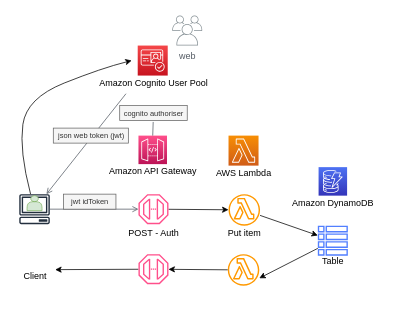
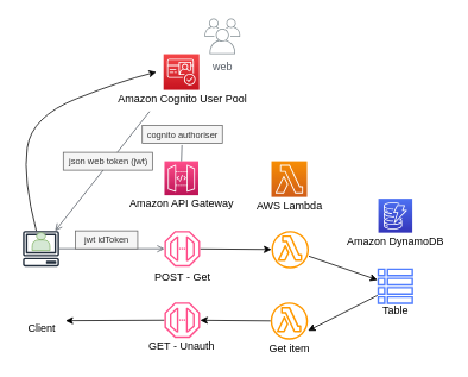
  <mxCell id="0" />
  <mxCell id="1" parent="0" />
  <mxCell id="2" value="" style="sketch=0;outlineConnect=0;fontColor=#232F3E;gradientColor=none;fillColor=#232F3E;strokeColor=none;dashed=0;verticalLabelPosition=bottom;verticalAlign=top;align=center;html=1;fontSize=12;fontStyle=0;aspect=fixed;pointerEvents=1;shape=mxgraph.aws4.client;" vertex="1" parent="1"><mxGeometry x="25" y="258" width="41.05" height="40" as="geometry" /></mxCell>
  <mxCell id="3" value="" style="sketch=0;points=[[0,0,0],[0.25,0,0],[0.5,0,0],[0.75,0,0],[1,0,0],[0,1,0],[0.25,1,0],[0.5,1,0],[0.75,1,0],[1,1,0],[0,0.25,0],[0,0.5,0],[0,0.75,0],[1,0.25,0],[1,0.5,0],[1,0.75,0]];outlineConnect=0;fontColor=#232F3E;gradientColor=#FF4F8B;gradientDirection=north;fillColor=#BC1356;strokeColor=#ffffff;dashed=0;verticalLabelPosition=bottom;verticalAlign=top;align=center;html=1;fontSize=12;fontStyle=0;aspect=fixed;shape=mxgraph.aws4.resourceIcon;resIcon=mxgraph.aws4.api_gateway;" vertex="1" parent="1"><mxGeometry x="184" y="180" width="38" height="38" as="geometry" /></mxCell>
  <mxCell id="4" value="" style="edgeStyle=none;rounded=0;orthogonalLoop=1;jettySize=auto;html=1;" edge="1" parent="1" source="5" target="11"><mxGeometry relative="1" as="geometry" /></mxCell>
  <mxCell id="5" value="" style="sketch=0;outlineConnect=0;fontColor=#232F3E;gradientColor=none;fillColor=#FF4F8B;strokeColor=none;dashed=0;verticalLabelPosition=bottom;verticalAlign=top;align=center;html=1;fontSize=12;fontStyle=0;aspect=fixed;pointerEvents=1;shape=mxgraph.aws4.endpoint;" vertex="1" parent="1"><mxGeometry x="184" y="258" width="40" height="40" as="geometry" /></mxCell>
  <mxCell id="6" style="edgeStyle=none;rounded=0;orthogonalLoop=1;jettySize=auto;html=1;entryX=1.049;entryY=0.03;entryDx=0;entryDy=0;entryPerimeter=0;" edge="1" parent="1" source="7" target="17"><mxGeometry relative="1" as="geometry" /></mxCell>
  <mxCell id="7" value="" style="sketch=0;outlineConnect=0;fontColor=#232F3E;gradientColor=none;fillColor=#FF4F8B;strokeColor=none;dashed=0;verticalLabelPosition=bottom;verticalAlign=top;align=center;html=1;fontSize=12;fontStyle=0;aspect=fixed;pointerEvents=1;shape=mxgraph.aws4.endpoint;" vertex="1" parent="1"><mxGeometry x="184" y="338" width="40" height="40" as="geometry" /></mxCell>
  <mxCell id="8" value="" style="sketch=0;points=[[0,0,0],[0.25,0,0],[0.5,0,0],[0.75,0,0],[1,0,0],[0,1,0],[0.25,1,0],[0.5,1,0],[0.75,1,0],[1,1,0],[0,0.25,0],[0,0.5,0],[0,0.75,0],[1,0.25,0],[1,0.5,0],[1,0.75,0]];outlineConnect=0;fontColor=#232F3E;gradientColor=#F54749;gradientDirection=north;fillColor=#C7131F;strokeColor=#ffffff;dashed=0;verticalLabelPosition=bottom;verticalAlign=top;align=center;html=1;fontSize=12;fontStyle=0;aspect=fixed;shape=mxgraph.aws4.resourceIcon;resIcon=mxgraph.aws4.cognito;" vertex="1" parent="1"><mxGeometry x="183" y="60" width="40" height="40" as="geometry" /></mxCell>
  <mxCell id="9" value="" style="sketch=0;points=[[0,0,0],[0.25,0,0],[0.5,0,0],[0.75,0,0],[1,0,0],[0,1,0],[0.25,1,0],[0.5,1,0],[0.75,1,0],[1,1,0],[0,0.25,0],[0,0.5,0],[0,0.75,0],[1,0.25,0],[1,0.5,0],[1,0.75,0]];outlineConnect=0;fontColor=#232F3E;gradientColor=#F78E04;gradientDirection=north;fillColor=#D05C17;strokeColor=#ffffff;dashed=0;verticalLabelPosition=bottom;verticalAlign=top;align=center;html=1;fontSize=12;fontStyle=0;aspect=fixed;shape=mxgraph.aws4.resourceIcon;resIcon=mxgraph.aws4.lambda;" vertex="1" parent="1"><mxGeometry x="304" y="180" width="40" height="40" as="geometry" /></mxCell>
  <mxCell id="10" value="" style="edgeStyle=none;rounded=0;orthogonalLoop=1;jettySize=auto;html=1;" edge="1" parent="1" source="11" target="16"><mxGeometry relative="1" as="geometry" /></mxCell>
  <mxCell id="11" value="" style="sketch=0;outlineConnect=0;fontColor=#232F3E;gradientColor=none;fillColor=#FF9900;strokeColor=none;dashed=0;verticalLabelPosition=bottom;verticalAlign=top;align=center;html=1;fontSize=12;fontStyle=0;aspect=fixed;pointerEvents=1;shape=mxgraph.aws4.lambda_function;" vertex="1" parent="1"><mxGeometry x="304" y="258" width="42" height="42" as="geometry" /></mxCell>
  <mxCell id="12" style="edgeStyle=none;rounded=0;orthogonalLoop=1;jettySize=auto;html=1;" edge="1" parent="1" source="13" target="7"><mxGeometry relative="1" as="geometry" /></mxCell>
  <mxCell id="13" value="" style="sketch=0;outlineConnect=0;fontColor=#232F3E;gradientColor=none;fillColor=#FF9900;strokeColor=none;dashed=0;verticalLabelPosition=bottom;verticalAlign=top;align=center;html=1;fontSize=12;fontStyle=0;aspect=fixed;pointerEvents=1;shape=mxgraph.aws4.lambda_function;" vertex="1" parent="1"><mxGeometry x="303" y="338" width="42" height="42" as="geometry" /></mxCell>
  <mxCell id="14" value="" style="sketch=0;points=[[0,0,0],[0.25,0,0],[0.5,0,0],[0.75,0,0],[1,0,0],[0,1,0],[0.25,1,0],[0.5,1,0],[0.75,1,0],[1,1,0],[0,0.25,0],[0,0.5,0],[0,0.75,0],[1,0.25,0],[1,0.5,0],[1,0.75,0]];outlineConnect=0;fontColor=#232F3E;gradientColor=#4D72F3;gradientDirection=north;fillColor=#3334B9;strokeColor=#ffffff;dashed=0;verticalLabelPosition=bottom;verticalAlign=top;align=center;html=1;fontSize=12;fontStyle=0;aspect=fixed;shape=mxgraph.aws4.resourceIcon;resIcon=mxgraph.aws4.dynamodb;" vertex="1" parent="1"><mxGeometry x="424" y="222" width="38" height="38" as="geometry" /></mxCell>
  <mxCell id="15" style="edgeStyle=none;rounded=0;orthogonalLoop=1;jettySize=auto;html=1;entryX=1;entryY=0.762;entryDx=0;entryDy=0;entryPerimeter=0;" edge="1" parent="1" source="16" target="13"><mxGeometry relative="1" as="geometry" /></mxCell>
  <mxCell id="16" value="" style="sketch=0;outlineConnect=0;fontColor=#232F3E;gradientColor=none;fillColor=#527FFF;strokeColor=none;dashed=0;verticalLabelPosition=bottom;verticalAlign=top;align=center;html=1;fontSize=12;fontStyle=0;aspect=fixed;pointerEvents=1;shape=mxgraph.aws4.table;" vertex="1" parent="1"><mxGeometry x="423" y="300" width="40" height="40" as="geometry" /></mxCell>
  <mxCell id="17" value="Client" style="text;html=1;resizable=0;autosize=1;align=center;verticalAlign=middle;points=[];fillColor=none;strokeColor=none;rounded=0;" vertex="1" parent="1"><mxGeometry x="20.53" y="358" width="50" height="20" as="geometry" /></mxCell>
  <mxCell id="18" value="Table&lt;span style=&quot;color: rgba(0 , 0 , 0 , 0) ; font-family: monospace ; font-size: 0px&quot;&gt;%3CmxGraphModel%3E%3Croot%3E%3CmxCell%20id%3D%220%22%2F%3E%3CmxCell%20id%3D%221%22%20parent%3D%220%22%2F%3E%3CmxCell%20id%3D%222%22%20value%3D%22Client%22%20style%3D%22text%3Bhtml%3D1%3Bresizable%3D0%3Bautosize%3D1%3Balign%3Dcenter%3BverticalAlign%3Dmiddle%3Bpoints%3D%5B%5D%3BfillColor%3Dnone%3BstrokeColor%3Dnone%3Brounded%3D0%3B%22%20vertex%3D%221%22%20parent%3D%221%22%3E%3CmxGeometry%20x%3D%2275.53%22%20y%3D%22278%22%20width%3D%2250%22%20height%3D%2220%22%20as%3D%22geometry%22%2F%3E%3C%2FmxCell%3E%3C%2Froot%3E%3C%2FmxGraphModel%3E&lt;/span&gt;&lt;span style=&quot;color: rgba(0 , 0 , 0 , 0) ; font-family: monospace ; font-size: 0px&quot;&gt;%3CmxGraphModel%3E%3Croot%3E%3CmxCell%20id%3D%220%22%2F%3E%3CmxCell%20id%3D%221%22%20parent%3D%220%22%2F%3E%3CmxCell%20id%3D%222%22%20value%3D%22Client%22%20style%3D%22text%3Bhtml%3D1%3Bresizable%3D0%3Bautosize%3D1%3Balign%3Dcenter%3BverticalAlign%3Dmiddle%3Bpoints%3D%5B%5D%3BfillColor%3Dnone%3BstrokeColor%3Dnone%3Brounded%3D0%3B%22%20vertex%3D%221%22%20parent%3D%221%22%3E%3CmxGeometry%20x%3D%2275.53%22%20y%3D%22278%22%20width%3D%2250%22%20height%3D%2220%22%20as%3D%22geometry%22%2F%3E%3C%2FmxCell%3E%3C%2Froot%3E%3C%2FmxGraphModel%3E&lt;/span&gt;" style="text;html=1;resizable=0;autosize=1;align=center;verticalAlign=middle;points=[];fillColor=none;strokeColor=none;rounded=0;" vertex="1" parent="1"><mxGeometry x="423" y="338" width="40" height="20" as="geometry" /></mxCell>
  <mxCell id="19" value="Amazon DynamoDB&lt;span style=&quot;color: rgba(0 , 0 , 0 , 0) ; font-family: monospace ; font-size: 0px&quot;&gt;%3CmxGraphModel%3E%3Croot%3E%3CmxCell%20id%3D%220%22%2F%3E%3CmxCell%20id%3D%221%22%20parent%3D%220%22%2F%3E%3CmxCell%20id%3D%222%22%20value%3D%22Table%26lt%3Bspan%20style%3D%26quot%3Bcolor%3A%20rgba(0%20%2C%200%20%2C%200%20%2C%200)%20%3B%20font-family%3A%20monospace%20%3B%20font-size%3A%200px%26quot%3B%26gt%3B%253CmxGraphModel%253E%253Croot%253E%253CmxCell%2520id%253D%25220%2522%252F%253E%253CmxCell%2520id%253D%25221%2522%2520parent%253D%25220%2522%252F%253E%253CmxCell%2520id%253D%25222%2522%2520value%253D%2522Client%2522%2520style%253D%2522text%253Bhtml%253D1%253Bresizable%253D0%253Bautosize%253D1%253Balign%253Dcenter%253BverticalAlign%253Dmiddle%253Bpoints%253D%255B%255D%253BfillColor%253Dnone%253BstrokeColor%253Dnone%253Brounded%253D0%253B%2522%2520vertex%253D%25221%2522%2520parent%253D%25221%2522%253E%253CmxGeometry%2520x%253D%252275.53%2522%2520y%253D%2522278%2522%2520width%253D%252250%2522%2520height%253D%252220%2522%2520as%253D%2522geometry%2522%252F%253E%253C%252FmxCell%253E%253C%252Froot%253E%253C%252FmxGraphModel%253E%26lt%3B%2Fspan%26gt%3B%26lt%3Bspan%20style%3D%26quot%3Bcolor%3A%20rgba(0%20%2C%200%20%2C%200%20%2C%200)%20%3B%20font-family%3A%20monospace%20%3B%20font-size%3A%200px%26quot%3B%26gt%3B%253CmxGraphModel%253E%253Croot%253E%253CmxCell%2520id%253D%25220%2522%252F%253E%253CmxCell%2520id%253D%25221%2522%2520parent%253D%25220%2522%252F%253E%253CmxCell%2520id%253D%25222%2522%2520value%253D%2522Client%2522%2520style%253D%2522text%253Bhtml%253D1%253Bresizable%253D0%253Bautosize%253D1%253Balign%253Dcenter%253BverticalAlign%253Dmiddle%253Bpoints%253D%255B%255D%253BfillColor%253Dnone%253BstrokeColor%253Dnone%253Brounded%253D0%253B%2522%2520vertex%253D%25221%2522%2520parent%253D%25221%2522%253E%253CmxGeometry%2520x%253D%252275.53%2522%2520y%253D%2522278%2522%2520width%253D%252250%2522%2520height%253D%252220%2522%2520as%253D%2522geometry%2522%252F%253E%253C%252FmxCell%253E%253C%252Froot%253E%253C%252FmxGraphModel%253E%26lt%3B%2Fspan%26gt%3B%22%20style%3D%22text%3Bhtml%3D1%3Bresizable%3D0%3Bautosize%3D1%3Balign%3Dcenter%3BverticalAlign%3Dmiddle%3Bpoints%3D%5B%5D%3BfillColor%3Dnone%3BstrokeColor%3Dnone%3Brounded%3D0%3B%22%20vertex%3D%221%22%20parent%3D%221%22%3E%3CmxGeometry%20x%3D%22439%22%20y%3D%22318%22%20width%3D%2240%22%20height%3D%2220%22%20as%3D%22geometry%22%2F%3E%3C%2FmxCell%3E%3C%2Froot%3E%3C%2FmxGraphModel%3E&lt;/span&gt;" style="text;html=1;resizable=0;autosize=1;align=center;verticalAlign=middle;points=[];fillColor=none;strokeColor=none;rounded=0;" vertex="1" parent="1"><mxGeometry x="383" y="260" width="120" height="20" as="geometry" /></mxCell>
  <mxCell id="20" value="AWS Lambda&lt;span style=&quot;color: rgba(0 , 0 , 0 , 0) ; font-family: monospace ; font-size: 0px&quot;&gt;%3CmxGraphModel%3E%3Croot%3E%3CmxCell%20id%3D%220%22%2F%3E%3CmxCell%20id%3D%221%22%20parent%3D%220%22%2F%3E%3CmxCell%20id%3D%222%22%20value%3D%22Table%26lt%3Bspan%20style%3D%26quot%3Bcolor%3A%20rgba(0%20%2C%200%20%2C%200%20%2C%200)%20%3B%20font-family%3A%20monospace%20%3B%20font-size%3A%200px%26quot%3B%26gt%3B%253CmxGraphModel%253E%253Croot%253E%253CmxCell%2520id%253D%25220%2522%252F%253E%253CmxCell%2520id%253D%25221%2522%2520parent%253D%25220%2522%252F%253E%253CmxCell%2520id%253D%25222%2522%2520value%253D%2522Client%2522%2520style%253D%2522text%253Bhtml%253D1%253Bresizable%253D0%253Bautosize%253D1%253Balign%253Dcenter%253BverticalAlign%253Dmiddle%253Bpoints%253D%255B%255D%253BfillColor%253Dnone%253BstrokeColor%253Dnone%253Brounded%253D0%253B%2522%2520vertex%253D%25221%2522%2520parent%253D%25221%2522%253E%253CmxGeometry%2520x%253D%252275.53%2522%2520y%253D%2522278%2522%2520width%253D%252250%2522%2520height%253D%252220%2522%2520as%253D%2522geometry%2522%252F%253E%253C%252FmxCell%253E%253C%252Froot%253E%253C%252FmxGraphModel%253E%26lt%3B%2Fspan%26gt%3B%26lt%3Bspan%20style%3D%26quot%3Bcolor%3A%20rgba(0%20%2C%200%20%2C%200%20%2C%200)%20%3B%20font-family%3A%20monospace%20%3B%20font-size%3A%200px%26quot%3B%26gt%3B%253CmxGraphModel%253E%253Croot%253E%253CmxCell%2520id%253D%25220%2522%252F%253E%253CmxCell%2520id%253D%25221%2522%2520parent%253D%25220%2522%252F%253E%253CmxCell%2520id%253D%25222%2522%2520value%253D%2522Client%2522%2520style%253D%2522text%253Bhtml%253D1%253Bresizable%253D0%253Bautosize%253D1%253Balign%253Dcenter%253BverticalAlign%253Dmiddle%253Bpoints%253D%255B%255D%253BfillColor%253Dnone%253BstrokeColor%253Dnone%253Brounded%253D0%253B%2522%2520vertex%253D%25221%2522%2520parent%253D%25221%2522%253E%253CmxGeometry%2520x%253D%252275.53%2522%2520y%253D%2522278%2522%2520width%253D%252250%2522%2520height%253D%252220%2522%2520as%253D%2522geometry%2522%252F%253E%253C%252FmxCell%253E%253C%252Froot%253E%253C%252FmxGraphModel%253E%26lt%3B%2Fspan%26gt%3B%22%20style%3D%22text%3Bhtml%3D1%3Bresizable%3D0%3Bautosize%3D1%3Balign%3Dcenter%3BverticalAlign%3Dmiddle%3Bpoints%3D%5B%5D%3BfillColor%3Dnone%3BstrokeColor%3Dnone%3Brounded%3D0%3B%22%20vertex%3D%221%22%20parent%3D%221%22%3E%3CmxGeometry%20x%3D%22439%22%20y%3D%22318%22%20width%3D%2240%22%20height%3D%2220%22%20as%3D%22geometry%22%2F%3E%3C%2FmxCell%3E%3C%2Froot%3E%3C%2FmxGraphModel%3E&lt;/span&gt;" style="text;html=1;resizable=0;autosize=1;align=center;verticalAlign=middle;points=[];fillColor=none;strokeColor=none;rounded=0;" vertex="1" parent="1"><mxGeometry x="279" y="220" width="90" height="20" as="geometry" /></mxCell>
- <mxCell id="21" value="Put item" style="text;html=1;resizable=0;autosize=1;align=center;verticalAlign=middle;points=[];fillColor=none;strokeColor=none;rounded=0;" vertex="1" parent="1"><mxGeometry x="295" y="300" width="60" height="20" as="geometry" /></mxCell>
+ <mxCell id="22" value="Get item" style="text;html=1;resizable=0;autosize=1;align=center;verticalAlign=middle;points=[];fillColor=none;strokeColor=none;rounded=0;" vertex="1" parent="1"><mxGeometry x="294" y="380" width="60" height="20" as="geometry" /></mxCell>
  <mxCell id="23" value="Amazon Cognito User Pool" style="text;html=1;resizable=0;autosize=1;align=center;verticalAlign=middle;points=[];fillColor=none;strokeColor=none;rounded=0;" vertex="1" parent="1"><mxGeometry x="124" y="100" width="160" height="20" as="geometry" /></mxCell>
  <mxCell id="24" value="Amazon API Gateway" style="text;html=1;resizable=0;autosize=1;align=center;verticalAlign=middle;points=[];fillColor=none;strokeColor=none;rounded=0;" vertex="1" parent="1"><mxGeometry x="138" y="218" width="130" height="20" as="geometry" /></mxCell>
- <mxCell id="25" value="POST - Auth" style="text;html=1;resizable=0;autosize=1;align=center;verticalAlign=middle;points=[];fillColor=none;strokeColor=none;rounded=0;" vertex="1" parent="1"><mxGeometry x="164" y="300" width="80" height="20" as="geometry" /></mxCell>
+ <mxCell id="25" value="POST - Get" style="text;html=1;resizable=0;autosize=1;align=center;verticalAlign=middle;points=[];fillColor=none;strokeColor=none;rounded=0;" vertex="1" parent="1"><mxGeometry x="164" y="300" width="80" height="20" as="geometry" /></mxCell>
+ <mxCell id="26" value="GET - Unauth" style="text;html=1;resizable=0;autosize=1;align=center;verticalAlign=middle;points=[];fillColor=none;strokeColor=none;rounded=0;" vertex="1" parent="1"><mxGeometry x="158" y="378" width="90" height="20" as="geometry" /></mxCell>
  <mxCell id="27" value="" style="shape=actor;whiteSpace=wrap;html=1;fillColor=#d5e8d4;strokeColor=#82b366;" vertex="1" parent="1"><mxGeometry x="35.53" y="260" width="20" height="20" as="geometry" /></mxCell>
  <mxCell id="28" value="web" style="sketch=0;outlineConnect=0;gradientColor=none;fontColor=#545B64;strokeColor=none;fillColor=#879196;dashed=0;verticalLabelPosition=bottom;verticalAlign=top;align=center;html=1;fontSize=12;fontStyle=0;aspect=fixed;shape=mxgraph.aws4.illustration_users;pointerEvents=1" vertex="1" parent="1"><mxGeometry x="229" width="40" height="40" as="geometry" y="20" /></mxCell>
  <mxCell id="29" value="" style="edgeStyle=orthogonalEdgeStyle;html=1;endArrow=open;elbow=vertical;startArrow=none;endFill=0;strokeColor=#545B64;rounded=0;" edge="1" parent="1" source="2" target="5"><mxGeometry width="100" relative="1" as="geometry"><mxPoint x="315" y="330" as="sourcePoint" /><mxPoint x="415" y="330" as="targetPoint" /></mxGeometry></mxCell>
  <mxCell id="30" value="&lt;font style=&quot;font-size: 10px&quot;&gt;jwt idToken&lt;/font&gt;" style="text;html=1;resizable=0;autosize=1;align=center;verticalAlign=middle;points=[];fillColor=#f5f5f5;strokeColor=#666666;rounded=0;rotation=0;fontColor=#333333;" vertex="1" parent="1"><mxGeometry x="84" y="258" width="70" height="20" as="geometry" /></mxCell>
  <mxCell id="31" value="" style="curved=1;endArrow=classic;html=1;rounded=0;" edge="1" parent="1" source="2"><mxGeometry width="50" height="50" relative="1" as="geometry"><mxPoint x="345" y="350" as="sourcePoint" /><mxPoint x="175" y="80" as="targetPoint" /><Array as="points"><mxPoint x="25" y="200" /><mxPoint x="35" y="130" /><mxPoint x="135" y="90" /></Array></mxGeometry></mxCell>
  <mxCell id="32" value="" style="html=1;endArrow=open;elbow=vertical;startArrow=none;endFill=0;strokeColor=#545B64;rounded=0;exitX=0.271;exitY=1.21;exitDx=0;exitDy=0;exitPerimeter=0;" edge="1" parent="1" source="23" target="2"><mxGeometry width="100" relative="1" as="geometry"><mxPoint x="315" y="330" as="sourcePoint" /><mxPoint x="415" y="330" as="targetPoint" /></mxGeometry></mxCell>
  <mxCell id="33" value="&lt;font style=&quot;font-size: 10px&quot;&gt;json web token (jwt)&lt;/font&gt;" style="text;html=1;resizable=0;autosize=1;align=center;verticalAlign=middle;points=[];fillColor=#f5f5f5;strokeColor=#666666;rounded=0;rotation=0;fontColor=#333333;" vertex="1" parent="1"><mxGeometry x="70.53" y="170" width="100" height="20" as="geometry" /></mxCell>
  <mxCell id="34" value="&lt;font style=&quot;font-size: 10px&quot;&gt;cognito authoriser&lt;br&gt;&lt;/font&gt;" style="text;html=1;resizable=0;autosize=1;align=center;verticalAlign=middle;points=[];fillColor=#f5f5f5;strokeColor=#666666;rounded=0;rotation=0;fontColor=#333333;" vertex="1" parent="1"><mxGeometry x="159" y="140" width="90" height="20" as="geometry" /></mxCell>
  <mxCell id="35" value="" style="edgeStyle=orthogonalEdgeStyle;html=1;endArrow=none;elbow=vertical;startArrow=none;endFill=0;strokeColor=#545B64;rounded=0;entryX=0.496;entryY=1.09;entryDx=0;entryDy=0;entryPerimeter=0;exitX=0.5;exitY=0;exitDx=0;exitDy=0;exitPerimeter=0;" edge="1" parent="1" source="3" target="34"><mxGeometry width="100" relative="1" as="geometry"><mxPoint x="203" y="180" as="sourcePoint" /><mxPoint x="203.36" y="121.8" as="targetPoint" /></mxGeometry></mxCell>
